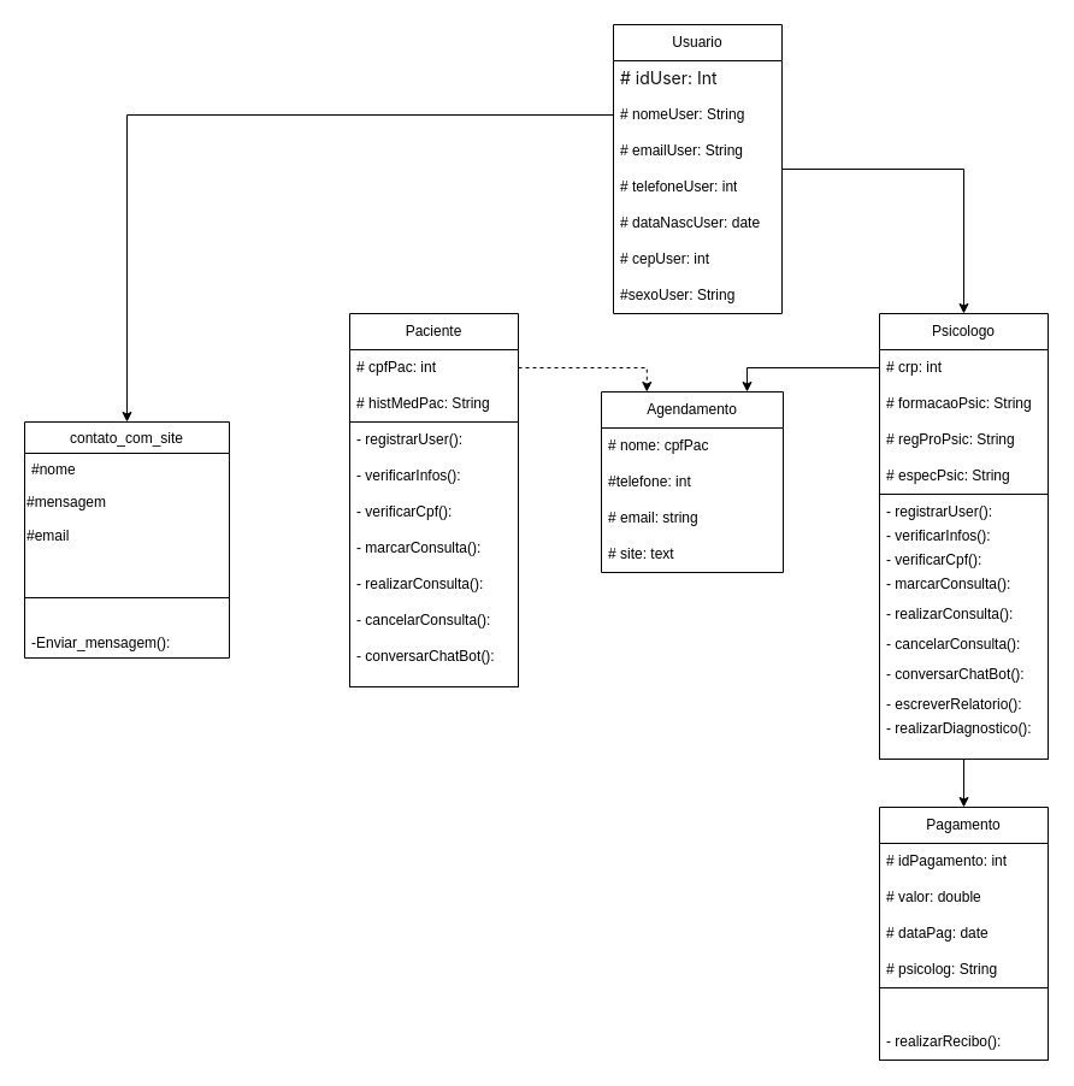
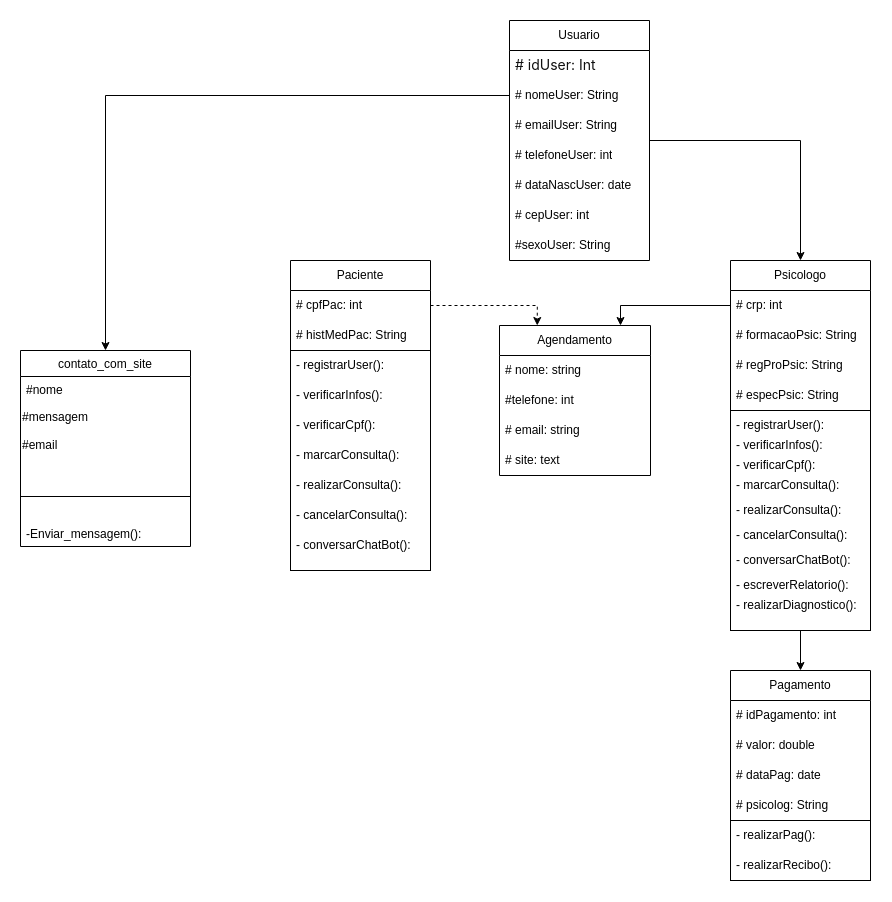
  <mxCell id="0" />
  <mxCell id="1" parent="0" />
  <mxCell id="2" style="edgeStyle=orthogonalEdgeStyle;rounded=0;orthogonalLoop=1;jettySize=auto;html=1;" parent="1" source="3" target="22" edge="1"><mxGeometry relative="1" as="geometry"><Array as="points"><mxPoint x="800" y="140" /></Array></mxGeometry></mxCell>
  <mxCell id="3" value="Usuario" style="swimlane;fontStyle=0;childLayout=stackLayout;horizontal=1;startSize=30;horizontalStack=0;resizeParent=1;resizeParentMax=0;resizeLast=0;collapsible=1;marginBottom=0;whiteSpace=wrap;html=1;" parent="1" vertex="1"><mxGeometry x="509" y="20" width="140" height="240" as="geometry" /></mxCell>
  <mxCell id="4" value="&lt;div&gt;&lt;font face=&quot;-apple-system, Roboto, SegoeUI, Segoe UI, Helvetica Neue, Helvetica, Microsoft YaHei, Meiryo UI, Meiryo, Arial Unicode MS, sans-serif&quot; color=&quot;#111111&quot;&gt;&lt;span style=&quot;font-size: 14px;&quot;&gt;# idUser: Int&lt;/span&gt;&lt;/font&gt;&lt;/div&gt;" style="text;strokeColor=none;fillColor=none;align=left;verticalAlign=middle;spacingLeft=4;spacingRight=4;overflow=hidden;points=[[0,0.5],[1,0.5]];portConstraint=eastwest;rotatable=0;whiteSpace=wrap;html=1;" parent="3" vertex="1"><mxGeometry y="30" width="140" height="30" as="geometry" /></mxCell>
  <mxCell id="5" value="# nomeUser: String" style="text;strokeColor=none;fillColor=none;align=left;verticalAlign=middle;spacingLeft=4;spacingRight=4;overflow=hidden;points=[[0,0.5],[1,0.5]];portConstraint=eastwest;rotatable=0;whiteSpace=wrap;html=1;" parent="3" vertex="1"><mxGeometry y="60" width="140" height="30" as="geometry" /></mxCell>
  <mxCell id="6" value="# emailUser: String" style="text;strokeColor=none;fillColor=none;align=left;verticalAlign=middle;spacingLeft=4;spacingRight=4;overflow=hidden;points=[[0,0.5],[1,0.5]];portConstraint=eastwest;rotatable=0;whiteSpace=wrap;html=1;" parent="3" vertex="1"><mxGeometry y="90" width="140" height="30" as="geometry" /></mxCell>
  <mxCell id="7" value="# telefoneUser: int" style="text;strokeColor=none;fillColor=none;align=left;verticalAlign=middle;spacingLeft=4;spacingRight=4;overflow=hidden;points=[[0,0.5],[1,0.5]];portConstraint=eastwest;rotatable=0;whiteSpace=wrap;html=1;" parent="3" vertex="1"><mxGeometry y="120" width="140" height="30" as="geometry" /></mxCell>
  <mxCell id="8" value="# dataNascUser: date" style="text;strokeColor=none;fillColor=none;align=left;verticalAlign=middle;spacingLeft=4;spacingRight=4;overflow=hidden;points=[[0,0.5],[1,0.5]];portConstraint=eastwest;rotatable=0;whiteSpace=wrap;html=1;" parent="3" vertex="1"><mxGeometry y="150" width="140" height="30" as="geometry" /></mxCell>
  <mxCell id="9" value="# cepUser: int" style="text;strokeColor=none;fillColor=none;align=left;verticalAlign=middle;spacingLeft=4;spacingRight=4;overflow=hidden;points=[[0,0.5],[1,0.5]];portConstraint=eastwest;rotatable=0;whiteSpace=wrap;html=1;" parent="3" vertex="1"><mxGeometry y="180" width="140" height="30" as="geometry" /></mxCell>
  <mxCell id="10" value="#sexoUser: String" style="text;strokeColor=none;fillColor=none;align=left;verticalAlign=middle;spacingLeft=4;spacingRight=4;overflow=hidden;points=[[0,0.5],[1,0.5]];portConstraint=eastwest;rotatable=0;whiteSpace=wrap;html=1;" parent="3" vertex="1"><mxGeometry y="210" width="140" height="30" as="geometry" /></mxCell>
  <mxCell id="11" value="Paciente" style="swimlane;fontStyle=0;childLayout=stackLayout;horizontal=1;startSize=30;horizontalStack=0;resizeParent=1;resizeParentMax=0;resizeLast=0;collapsible=1;marginBottom=0;whiteSpace=wrap;html=1;" parent="1" vertex="1"><mxGeometry x="290" y="260" width="140" height="90" as="geometry" /></mxCell>
  <mxCell id="12" value="# cpfPac: int" style="text;strokeColor=none;fillColor=none;align=left;verticalAlign=middle;spacingLeft=4;spacingRight=4;overflow=hidden;points=[[0,0.5],[1,0.5]];portConstraint=eastwest;rotatable=0;whiteSpace=wrap;html=1;" parent="11" vertex="1"><mxGeometry y="30" width="140" height="30" as="geometry" /></mxCell>
  <mxCell id="13" value="# histMedPac: String" style="text;strokeColor=none;fillColor=none;align=left;verticalAlign=middle;spacingLeft=4;spacingRight=4;overflow=hidden;points=[[0,0.5],[1,0.5]];portConstraint=eastwest;rotatable=0;whiteSpace=wrap;html=1;" parent="11" vertex="1"><mxGeometry y="60" width="140" height="30" as="geometry" /></mxCell>
  <mxCell id="14" value="" style="rounded=0;whiteSpace=wrap;html=1;" parent="1" vertex="1"><mxGeometry x="290" y="350" width="140" height="220" as="geometry" /></mxCell>
  <mxCell id="15" value="- registrarUser():" style="text;strokeColor=none;fillColor=none;align=left;verticalAlign=middle;spacingLeft=4;spacingRight=4;overflow=hidden;points=[[0,0.5],[1,0.5]];portConstraint=eastwest;rotatable=0;whiteSpace=wrap;html=1;" parent="1" vertex="1"><mxGeometry x="290" y="350" width="140" height="30" as="geometry" /></mxCell>
  <mxCell id="16" value="- verificarInfos():" style="text;strokeColor=none;fillColor=none;align=left;verticalAlign=middle;spacingLeft=4;spacingRight=4;overflow=hidden;points=[[0,0.5],[1,0.5]];portConstraint=eastwest;rotatable=0;whiteSpace=wrap;html=1;" parent="1" vertex="1"><mxGeometry x="290" y="380" width="140" height="30" as="geometry" /></mxCell>
  <mxCell id="17" value="- verificarCpf():" style="text;strokeColor=none;fillColor=none;align=left;verticalAlign=middle;spacingLeft=4;spacingRight=4;overflow=hidden;points=[[0,0.5],[1,0.5]];portConstraint=eastwest;rotatable=0;whiteSpace=wrap;html=1;" parent="1" vertex="1"><mxGeometry x="290" y="410" width="140" height="30" as="geometry" /></mxCell>
  <mxCell id="18" value="- marcarConsulta():" style="text;strokeColor=none;fillColor=none;align=left;verticalAlign=middle;spacingLeft=4;spacingRight=4;overflow=hidden;points=[[0,0.5],[1,0.5]];portConstraint=eastwest;rotatable=0;whiteSpace=wrap;html=1;" parent="1" vertex="1"><mxGeometry x="290" y="440" width="140" height="30" as="geometry" /></mxCell>
  <mxCell id="19" value="- realizarConsulta():" style="text;strokeColor=none;fillColor=none;align=left;verticalAlign=middle;spacingLeft=4;spacingRight=4;overflow=hidden;points=[[0,0.5],[1,0.5]];portConstraint=eastwest;rotatable=0;whiteSpace=wrap;html=1;" parent="1" vertex="1"><mxGeometry x="290" y="470" width="140" height="30" as="geometry" /></mxCell>
  <mxCell id="20" value="- cancelarConsulta():" style="text;strokeColor=none;fillColor=none;align=left;verticalAlign=middle;spacingLeft=4;spacingRight=4;overflow=hidden;points=[[0,0.5],[1,0.5]];portConstraint=eastwest;rotatable=0;whiteSpace=wrap;html=1;" parent="1" vertex="1"><mxGeometry x="290" y="500" width="140" height="30" as="geometry" /></mxCell>
  <mxCell id="21" value="- conversarChatBot():" style="text;strokeColor=none;fillColor=none;align=left;verticalAlign=middle;spacingLeft=4;spacingRight=4;overflow=hidden;points=[[0,0.5],[1,0.5]];portConstraint=eastwest;rotatable=0;whiteSpace=wrap;html=1;" parent="1" vertex="1"><mxGeometry x="290" y="530" width="140" height="30" as="geometry" /></mxCell>
  <mxCell id="22" value="Psicologo" style="swimlane;fontStyle=0;childLayout=stackLayout;horizontal=1;startSize=30;horizontalStack=0;resizeParent=1;resizeParentMax=0;resizeLast=0;collapsible=1;marginBottom=0;whiteSpace=wrap;html=1;" parent="1" vertex="1"><mxGeometry x="730" y="260" width="140" height="150" as="geometry" /></mxCell>
  <mxCell id="23" value="# crp: int" style="text;strokeColor=none;fillColor=none;align=left;verticalAlign=middle;spacingLeft=4;spacingRight=4;overflow=hidden;points=[[0,0.5],[1,0.5]];portConstraint=eastwest;rotatable=0;whiteSpace=wrap;html=1;" parent="22" vertex="1"><mxGeometry y="30" width="140" height="30" as="geometry" /></mxCell>
  <mxCell id="24" value="# formacaoPsic: String" style="text;strokeColor=none;fillColor=none;align=left;verticalAlign=middle;spacingLeft=4;spacingRight=4;overflow=hidden;points=[[0,0.5],[1,0.5]];portConstraint=eastwest;rotatable=0;whiteSpace=wrap;html=1;" parent="22" vertex="1"><mxGeometry y="60" width="140" height="30" as="geometry" /></mxCell>
  <mxCell id="25" value="# regProPsic: String" style="text;strokeColor=none;fillColor=none;align=left;verticalAlign=middle;spacingLeft=4;spacingRight=4;overflow=hidden;points=[[0,0.5],[1,0.5]];portConstraint=eastwest;rotatable=0;whiteSpace=wrap;html=1;" parent="22" vertex="1"><mxGeometry y="90" width="140" height="30" as="geometry" /></mxCell>
  <mxCell id="26" value="# especPsic: String" style="text;strokeColor=none;fillColor=none;align=left;verticalAlign=middle;spacingLeft=4;spacingRight=4;overflow=hidden;points=[[0,0.5],[1,0.5]];portConstraint=eastwest;rotatable=0;whiteSpace=wrap;html=1;" parent="22" vertex="1"><mxGeometry y="120" width="140" height="30" as="geometry" /></mxCell>
  <mxCell id="27" style="edgeStyle=orthogonalEdgeStyle;rounded=0;orthogonalLoop=1;jettySize=auto;html=1;" parent="1" source="28" target="38" edge="1"><mxGeometry relative="1" as="geometry" /></mxCell>
  <mxCell id="28" value="" style="rounded=0;whiteSpace=wrap;html=1;" parent="1" vertex="1"><mxGeometry x="730" y="410" width="140" height="220" as="geometry" /></mxCell>
  <mxCell id="29" value="- registrarUser():" style="text;strokeColor=none;fillColor=none;align=left;verticalAlign=middle;spacingLeft=4;spacingRight=4;overflow=hidden;points=[[0,0.5],[1,0.5]];portConstraint=eastwest;rotatable=0;whiteSpace=wrap;html=1;" parent="1" vertex="1"><mxGeometry x="730" y="410" width="140" height="30" as="geometry" /></mxCell>
  <mxCell id="30" value="- verificarInfos():" style="text;strokeColor=none;fillColor=none;align=left;verticalAlign=middle;spacingLeft=4;spacingRight=4;overflow=hidden;points=[[0,0.5],[1,0.5]];portConstraint=eastwest;rotatable=0;whiteSpace=wrap;html=1;" parent="1" vertex="1"><mxGeometry x="730" y="430" width="140" height="30" as="geometry" /></mxCell>
  <mxCell id="31" value="- verificarCpf():" style="text;strokeColor=none;fillColor=none;align=left;verticalAlign=middle;spacingLeft=4;spacingRight=4;overflow=hidden;points=[[0,0.5],[1,0.5]];portConstraint=eastwest;rotatable=0;whiteSpace=wrap;html=1;" parent="1" vertex="1"><mxGeometry x="730" y="449.5" width="140" height="30" as="geometry" /></mxCell>
  <mxCell id="32" value="- marcarConsulta():" style="text;strokeColor=none;fillColor=none;align=left;verticalAlign=middle;spacingLeft=4;spacingRight=4;overflow=hidden;points=[[0,0.5],[1,0.5]];portConstraint=eastwest;rotatable=0;whiteSpace=wrap;html=1;" parent="1" vertex="1"><mxGeometry x="730" y="470" width="140" height="30" as="geometry" /></mxCell>
  <mxCell id="33" value="- realizarConsulta():" style="text;strokeColor=none;fillColor=none;align=left;verticalAlign=middle;spacingLeft=4;spacingRight=4;overflow=hidden;points=[[0,0.5],[1,0.5]];portConstraint=eastwest;rotatable=0;whiteSpace=wrap;html=1;" parent="1" vertex="1"><mxGeometry x="730" y="495" width="140" height="30" as="geometry" /></mxCell>
  <mxCell id="34" value="- cancelarConsulta():" style="text;strokeColor=none;fillColor=none;align=left;verticalAlign=middle;spacingLeft=4;spacingRight=4;overflow=hidden;points=[[0,0.5],[1,0.5]];portConstraint=eastwest;rotatable=0;whiteSpace=wrap;html=1;" parent="1" vertex="1"><mxGeometry x="730" y="520" width="140" height="30" as="geometry" /></mxCell>
  <mxCell id="35" value="- conversarChatBot():" style="text;strokeColor=none;fillColor=none;align=left;verticalAlign=middle;spacingLeft=4;spacingRight=4;overflow=hidden;points=[[0,0.5],[1,0.5]];portConstraint=eastwest;rotatable=0;whiteSpace=wrap;html=1;" parent="1" vertex="1"><mxGeometry x="730" y="545" width="140" height="30" as="geometry" /></mxCell>
  <mxCell id="36" value="- escreverRelatorio():" style="text;strokeColor=none;fillColor=none;align=left;verticalAlign=middle;spacingLeft=4;spacingRight=4;overflow=hidden;points=[[0,0.5],[1,0.5]];portConstraint=eastwest;rotatable=0;whiteSpace=wrap;html=1;" parent="1" vertex="1"><mxGeometry x="730" y="570" width="140" height="30" as="geometry" /></mxCell>
  <mxCell id="37" value="- realizarDiagnostico():" style="text;strokeColor=none;fillColor=none;align=left;verticalAlign=middle;spacingLeft=4;spacingRight=4;overflow=hidden;points=[[0,0.5],[1,0.5]];portConstraint=eastwest;rotatable=0;whiteSpace=wrap;html=1;" parent="1" vertex="1"><mxGeometry x="730" y="590" width="140" height="30" as="geometry" /></mxCell>
  <mxCell id="38" value="Pagamento" style="swimlane;fontStyle=0;childLayout=stackLayout;horizontal=1;startSize=30;horizontalStack=0;resizeParent=1;resizeParentMax=0;resizeLast=0;collapsible=1;marginBottom=0;whiteSpace=wrap;html=1;" parent="1" vertex="1"><mxGeometry x="730" y="670" width="140" height="150" as="geometry" /></mxCell>
  <mxCell id="39" value="# idPagamento: int" style="text;strokeColor=none;fillColor=none;align=left;verticalAlign=middle;spacingLeft=4;spacingRight=4;overflow=hidden;points=[[0,0.5],[1,0.5]];portConstraint=eastwest;rotatable=0;whiteSpace=wrap;html=1;" parent="38" vertex="1"><mxGeometry y="30" width="140" height="30" as="geometry" /></mxCell>
  <mxCell id="40" value="# valor: double" style="text;strokeColor=none;fillColor=none;align=left;verticalAlign=middle;spacingLeft=4;spacingRight=4;overflow=hidden;points=[[0,0.5],[1,0.5]];portConstraint=eastwest;rotatable=0;whiteSpace=wrap;html=1;" parent="38" vertex="1"><mxGeometry y="60" width="140" height="30" as="geometry" /></mxCell>
  <mxCell id="41" value="# dataPag: date" style="text;strokeColor=none;fillColor=none;align=left;verticalAlign=middle;spacingLeft=4;spacingRight=4;overflow=hidden;points=[[0,0.5],[1,0.5]];portConstraint=eastwest;rotatable=0;whiteSpace=wrap;html=1;" parent="38" vertex="1"><mxGeometry y="90" width="140" height="30" as="geometry" /></mxCell>
  <mxCell id="42" value="# psicolog: String" style="text;strokeColor=none;fillColor=none;align=left;verticalAlign=middle;spacingLeft=4;spacingRight=4;overflow=hidden;points=[[0,0.5],[1,0.5]];portConstraint=eastwest;rotatable=0;whiteSpace=wrap;html=1;" parent="38" vertex="1"><mxGeometry y="120" width="140" height="30" as="geometry" /></mxCell>
  <mxCell id="43" value="" style="rounded=0;whiteSpace=wrap;html=1;" parent="1" vertex="1"><mxGeometry x="730" y="820" width="140" height="60" as="geometry" /></mxCell>
+ <mxCell id="44" value="- realizarPag():" style="text;strokeColor=none;fillColor=none;align=left;verticalAlign=middle;spacingLeft=4;spacingRight=4;overflow=hidden;points=[[0,0.5],[1,0.5]];portConstraint=eastwest;rotatable=0;whiteSpace=wrap;html=1;" parent="1" vertex="1"><mxGeometry x="730" y="820" width="140" height="30" as="geometry" /></mxCell>
  <mxCell id="45" value="- realizarRecibo():" style="text;strokeColor=none;fillColor=none;align=left;verticalAlign=middle;spacingLeft=4;spacingRight=4;overflow=hidden;points=[[0,0.5],[1,0.5]];portConstraint=eastwest;rotatable=0;whiteSpace=wrap;html=1;" parent="1" vertex="1"><mxGeometry x="730" y="850" width="140" height="30" as="geometry" /></mxCell>
  <mxCell id="46" value="Agendamento" style="swimlane;fontStyle=0;childLayout=stackLayout;horizontal=1;startSize=30;horizontalStack=0;resizeParent=1;resizeParentMax=0;resizeLast=0;collapsible=1;marginBottom=0;whiteSpace=wrap;html=1;" parent="1" vertex="1"><mxGeometry x="499" y="325" width="151" height="150" as="geometry" /></mxCell>
- <mxCell id="47" value="# nome: cpfPac" style="text;strokeColor=none;fillColor=none;align=left;verticalAlign=middle;spacingLeft=4;spacingRight=4;overflow=hidden;points=[[0,0.5],[1,0.5]];portConstraint=eastwest;rotatable=0;whiteSpace=wrap;html=1;" parent="46" vertex="1"><mxGeometry y="30" width="151" height="30" as="geometry" /></mxCell>
+ <mxCell id="47" value="# nome: string" style="text;strokeColor=none;fillColor=none;align=left;verticalAlign=middle;spacingLeft=4;spacingRight=4;overflow=hidden;points=[[0,0.5],[1,0.5]];portConstraint=eastwest;rotatable=0;whiteSpace=wrap;html=1;" parent="46" vertex="1"><mxGeometry y="30" width="151" height="30" as="geometry" /></mxCell>
  <mxCell id="48" value="#telefone: int" style="text;strokeColor=none;fillColor=none;align=left;verticalAlign=middle;spacingLeft=4;spacingRight=4;overflow=hidden;points=[[0,0.5],[1,0.5]];portConstraint=eastwest;rotatable=0;whiteSpace=wrap;html=1;" parent="46" vertex="1"><mxGeometry y="60" width="151" height="30" as="geometry" /></mxCell>
  <mxCell id="49" value="# email: string" style="text;strokeColor=none;fillColor=none;align=left;verticalAlign=middle;spacingLeft=4;spacingRight=4;overflow=hidden;points=[[0,0.5],[1,0.5]];portConstraint=eastwest;rotatable=0;whiteSpace=wrap;html=1;" parent="46" vertex="1"><mxGeometry y="90" width="151" height="30" as="geometry" /></mxCell>
  <mxCell id="50" value="# site: text" style="text;strokeColor=none;fillColor=none;align=left;verticalAlign=middle;spacingLeft=4;spacingRight=4;overflow=hidden;points=[[0,0.5],[1,0.5]];portConstraint=eastwest;rotatable=0;whiteSpace=wrap;html=1;" parent="46" vertex="1"><mxGeometry y="120" width="151" height="30" as="geometry" /></mxCell>
  <mxCell id="51" style="edgeStyle=orthogonalEdgeStyle;rounded=0;orthogonalLoop=1;jettySize=auto;html=1;entryX=0.25;entryY=0;entryDx=0;entryDy=0;dashed=1;" parent="1" source="12" target="46" edge="1"><mxGeometry relative="1" as="geometry" /></mxCell>
  <mxCell id="52" style="edgeStyle=orthogonalEdgeStyle;rounded=0;orthogonalLoop=1;jettySize=auto;html=1;" parent="1" source="23" target="46" edge="1"><mxGeometry relative="1" as="geometry"><mxPoint x="610" y="510" as="targetPoint" /><Array as="points"><mxPoint x="620" y="305" /></Array></mxGeometry></mxCell>
  <mxCell id="53" value="&lt;span style=&quot;font-weight: 400;&quot;&gt;contato_com_site&lt;/span&gt;" style="swimlane;fontStyle=1;align=center;verticalAlign=top;childLayout=stackLayout;horizontal=1;startSize=26;horizontalStack=0;resizeParent=1;resizeParentMax=0;resizeLast=0;collapsible=1;marginBottom=0;whiteSpace=wrap;html=1;" parent="1" vertex="1"><mxGeometry x="20" y="350" width="170" height="196" as="geometry" /></mxCell>
  <mxCell id="54" value="#nome" style="text;strokeColor=none;fillColor=none;align=left;verticalAlign=top;spacingLeft=4;spacingRight=4;overflow=hidden;rotatable=0;points=[[0,0.5],[1,0.5]];portConstraint=eastwest;whiteSpace=wrap;html=1;" parent="53" vertex="1"><mxGeometry y="26" width="170" height="26" as="geometry" /></mxCell>
  <mxCell id="55" value="&lt;div&gt;&lt;span style=&quot;text-wrap: wrap; background-color: initial;&quot;&gt;#mensagem&lt;/span&gt;&lt;br&gt;&lt;/div&gt;" style="text;html=1;align=left;verticalAlign=middle;resizable=0;points=[];autosize=1;strokeColor=none;fillColor=none;" parent="53" vertex="1"><mxGeometry y="52" width="170" height="30" as="geometry" /></mxCell>
  <mxCell id="56" value="&lt;div style=&quot;text-wrap: wrap;&quot;&gt;#email&lt;br&gt;&lt;/div&gt;&lt;div&gt;&lt;br&gt;&lt;/div&gt;" style="text;html=1;align=left;verticalAlign=middle;resizable=0;points=[];autosize=1;strokeColor=none;fillColor=none;" parent="53" vertex="1"><mxGeometry y="82" width="170" height="40" as="geometry" /></mxCell>
  <mxCell id="57" value="" style="line;strokeWidth=1;fillColor=none;align=left;verticalAlign=middle;spacingTop=-1;spacingLeft=3;spacingRight=3;rotatable=0;labelPosition=right;points=[];portConstraint=eastwest;strokeColor=inherit;" parent="53" vertex="1"><mxGeometry y="122" width="170" height="48" as="geometry" /></mxCell>
  <mxCell id="58" value="-Enviar_mensagem():" style="text;strokeColor=none;fillColor=none;align=left;verticalAlign=top;spacingLeft=4;spacingRight=4;overflow=hidden;rotatable=0;points=[[0,0.5],[1,0.5]];portConstraint=eastwest;whiteSpace=wrap;html=1;" parent="53" vertex="1"><mxGeometry y="170" width="170" height="26" as="geometry" /></mxCell>
  <mxCell id="59" style="edgeStyle=orthogonalEdgeStyle;rounded=0;orthogonalLoop=1;jettySize=auto;html=1;" edge="1" parent="1" source="5" target="53"><mxGeometry relative="1" as="geometry" /></mxCell>
